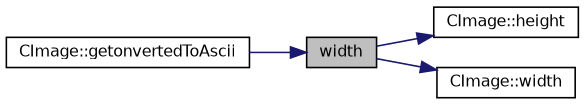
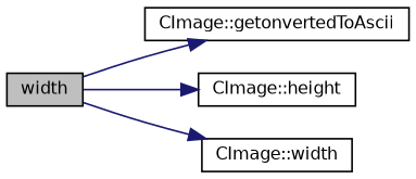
  digraph {
    rankdir=LR
    node [color=black fillcolor=white fontname=Helvetica fontsize=10 shape=record style=filled]
    edge [color=midnightblue fontname=Helvetica fontsize=10 labelfontname=Helvetica labelfontsize=10 style=solid]
    n1 [fillcolor=grey75 fontcolor=black height=0.2 label=width width=0.4]
    n2 [height=0.2 label="CImage::getonvertedToAscii" width=0.4]
    n3 [height=0.2 label="CImage::height" width=0.4]
    n4 [height=0.2 label="CImage::width" width=0.4]
-   n2 -> n1
+   n1 -> n2
    n1 -> n3
    n1 -> n4
  }
